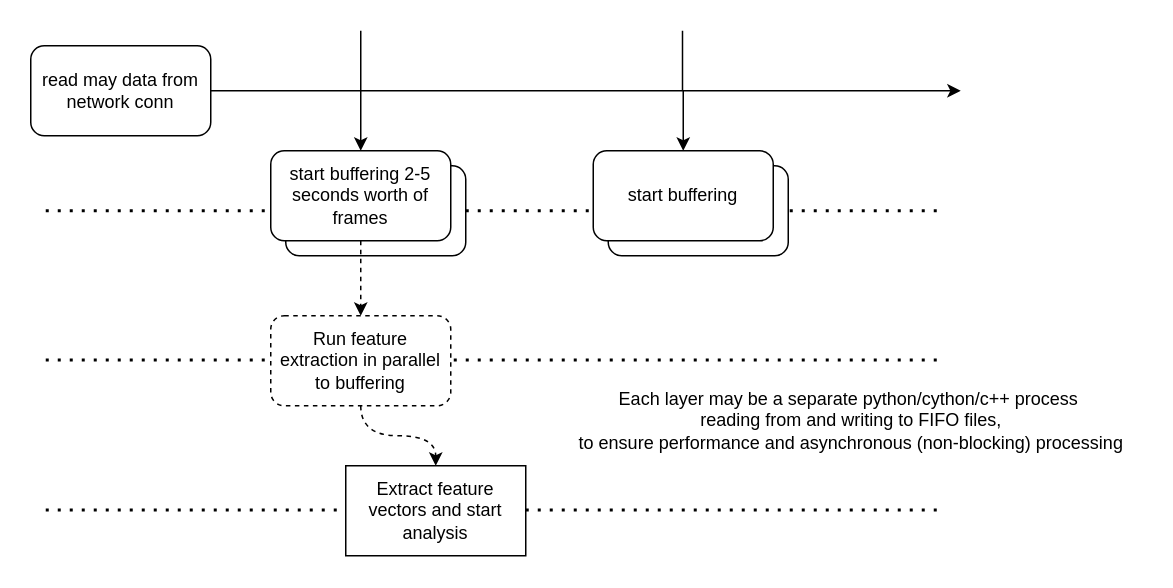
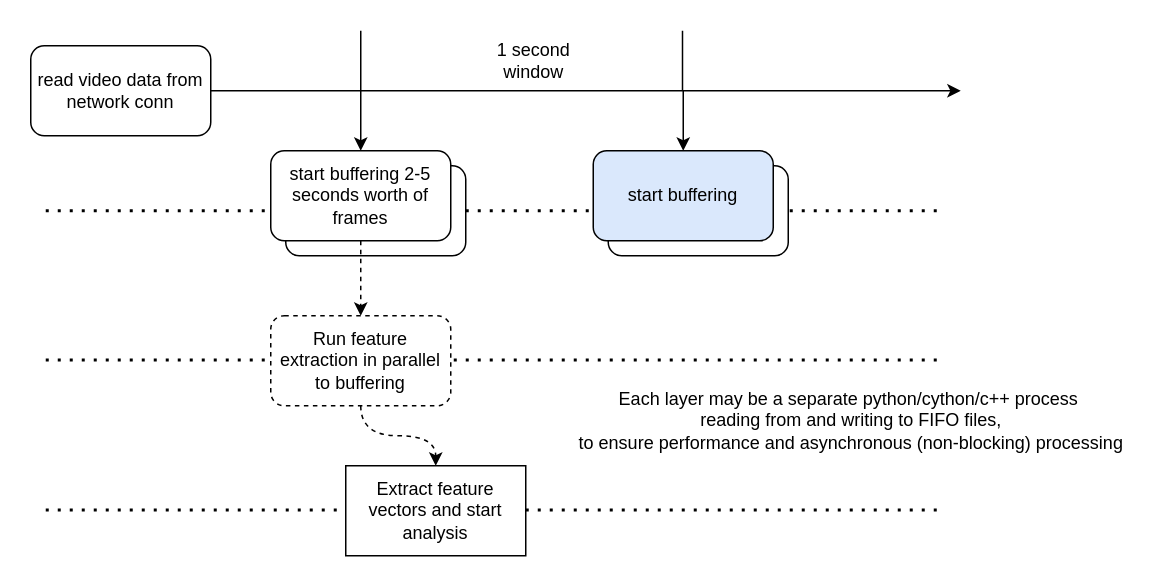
  <mxCell id="0" />
  <mxCell id="1" parent="0" />
  <mxCell id="2" value="" style="endArrow=none;dashed=1;html=1;dashPattern=1 3;strokeWidth=2;rounded=0;" parent="1" edge="1"><mxGeometry width="50" height="50" relative="1" as="geometry"><mxPoint x="30" y="339.5" as="sourcePoint" /><mxPoint x="630" y="339.5" as="targetPoint" /></mxGeometry></mxCell>
  <mxCell id="3" value="" style="endArrow=none;dashed=1;html=1;dashPattern=1 3;strokeWidth=2;rounded=0;" parent="1" edge="1"><mxGeometry width="50" height="50" relative="1" as="geometry"><mxPoint x="30" y="239.5" as="sourcePoint" /><mxPoint x="630" y="239.5" as="targetPoint" /></mxGeometry></mxCell>
  <mxCell id="4" value="" style="endArrow=none;dashed=1;html=1;dashPattern=1 3;strokeWidth=2;rounded=0;" parent="1" edge="1"><mxGeometry width="50" height="50" relative="1" as="geometry"><mxPoint x="30" y="140" as="sourcePoint" /><mxPoint x="630" y="140" as="targetPoint" /></mxGeometry></mxCell>
  <mxCell id="5" value="" style="rounded=1;whiteSpace=wrap;html=1;" parent="1" vertex="1"><mxGeometry x="190" y="110" width="120" height="60" as="geometry" /></mxCell>
- <mxCell id="6" value="read may data from network conn" style="rounded=1;whiteSpace=wrap;html=1;" parent="1" vertex="1"><mxGeometry x="20" y="30" width="120" height="60" as="geometry" /></mxCell>
+ <mxCell id="6" value="read video data from network conn" style="rounded=1;whiteSpace=wrap;html=1;" parent="1" vertex="1"><mxGeometry x="20" y="30" width="120" height="60" as="geometry" /></mxCell>
  <mxCell id="7" style="edgeStyle=orthogonalEdgeStyle;rounded=0;orthogonalLoop=1;jettySize=auto;html=1;entryX=0.5;entryY=0;entryDx=0;entryDy=0;dashed=1;" parent="1" source="8" target="18" edge="1"><mxGeometry relative="1" as="geometry" /></mxCell>
  <mxCell id="8" value="start buffering 2-5 seconds worth of frames" style="rounded=1;whiteSpace=wrap;html=1;" parent="1" vertex="1"><mxGeometry x="180" y="100" width="120" height="60" as="geometry" /></mxCell>
  <mxCell id="9" value="" style="rounded=1;whiteSpace=wrap;html=1;" parent="1" vertex="1"><mxGeometry x="405" y="110" width="120" height="60" as="geometry" /></mxCell>
- <mxCell id="10" value="start buffering" style="rounded=1;whiteSpace=wrap;html=1;" parent="1" vertex="1"><mxGeometry x="395" y="100" width="120" height="60" as="geometry" /></mxCell>
+ <mxCell id="10" value="start buffering" style="rounded=1;whiteSpace=wrap;html=1;fillColor=#dae8fc;" parent="1" vertex="1"><mxGeometry x="395" y="100" width="120" height="60" as="geometry" /></mxCell>
+ <mxCell id="11" value="1 second&lt;br&gt;window" style="text;html=1;align=center;verticalAlign=middle;resizable=0;points=[];autosize=1;strokeColor=none;fillColor=none;" parent="1" vertex="1"><mxGeometry x="320" y="20" width="70" height="40" as="geometry" /></mxCell>
  <mxCell id="12" value="" style="endArrow=classic;html=1;rounded=0;exitX=1;exitY=0.5;exitDx=0;exitDy=0;" parent="1" source="6" edge="1"><mxGeometry width="50" height="50" relative="1" as="geometry"><mxPoint x="260" y="20" as="sourcePoint" /><mxPoint x="640" y="60" as="targetPoint" /></mxGeometry></mxCell>
  <mxCell id="13" value="" style="endArrow=classic;html=1;rounded=0;entryX=0.5;entryY=0;entryDx=0;entryDy=0;" parent="1" target="8" edge="1"><mxGeometry width="50" height="50" relative="1" as="geometry"><mxPoint x="240" y="60" as="sourcePoint" /><mxPoint x="100" y="160" as="targetPoint" /></mxGeometry></mxCell>
  <mxCell id="14" value="" style="endArrow=classic;html=1;rounded=0;entryX=0.5;entryY=0;entryDx=0;entryDy=0;" parent="1" target="10" edge="1"><mxGeometry width="50" height="50" relative="1" as="geometry"><mxPoint x="455" y="60" as="sourcePoint" /><mxPoint x="500" y="0" as="targetPoint" /></mxGeometry></mxCell>
  <mxCell id="15" value="" style="endArrow=none;html=1;rounded=0;" parent="1" edge="1"><mxGeometry width="50" height="50" relative="1" as="geometry"><mxPoint x="240" y="60" as="sourcePoint" /><mxPoint x="240" y="20" as="targetPoint" /></mxGeometry></mxCell>
  <mxCell id="16" value="" style="endArrow=none;html=1;rounded=0;" parent="1" edge="1"><mxGeometry width="50" height="50" relative="1" as="geometry"><mxPoint x="454.5" y="60" as="sourcePoint" /><mxPoint x="454.5" y="20" as="targetPoint" /></mxGeometry></mxCell>
  <mxCell id="17" style="edgeStyle=orthogonalEdgeStyle;rounded=0;orthogonalLoop=1;jettySize=auto;html=1;entryX=0.5;entryY=0;entryDx=0;entryDy=0;curved=1;dashed=1;" parent="1" source="18" target="19" edge="1"><mxGeometry relative="1" as="geometry" /></mxCell>
  <mxCell id="18" value="Run feature extraction in parallel to buffering" style="rounded=1;whiteSpace=wrap;html=1;dashed=1;" parent="1" vertex="1"><mxGeometry x="180" y="210" width="120" height="60" as="geometry" /></mxCell>
  <mxCell id="19" value="Extract feature vectors and start analysis" style="whiteSpace=wrap;html=1;rounded=0;" parent="1" vertex="1"><mxGeometry x="230" y="310" width="120" height="60" as="geometry" /></mxCell>
  <mxCell id="20" value="&lt;div&gt;Each layer may be a separate python/cython/c++ process&lt;/div&gt;&lt;div&gt;&amp;nbsp;reading from and writing to FIFO files,&lt;/div&gt;&lt;div&gt;&amp;nbsp;to ensure performance and asynchronous (non-blocking) processing&lt;/div&gt;" style="text;html=1;align=center;verticalAlign=middle;resizable=0;points=[];autosize=1;strokeColor=none;fillColor=none;" parent="1" vertex="1"><mxGeometry x="370" y="250" width="390" height="60" as="geometry" /></mxCell>
